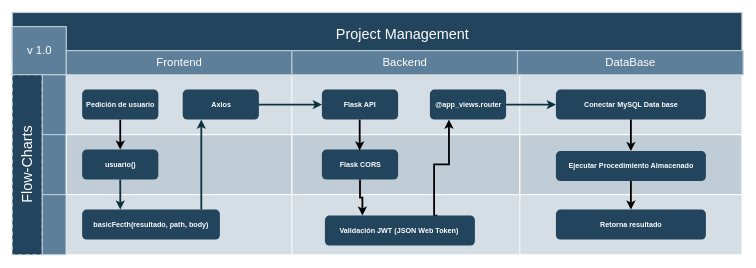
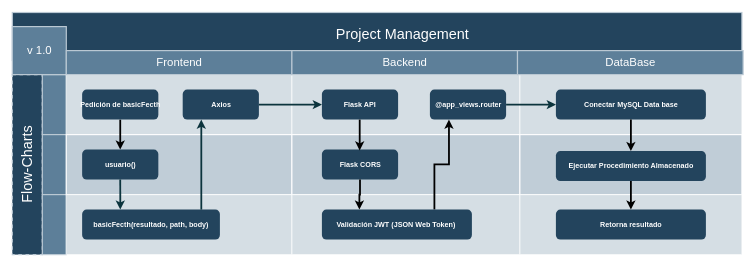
  <mxCell id="0" />
  <mxCell id="1" parent="0" />
  <mxCell id="2" value="Project Management" style="strokeColor=#BAC8D3;fillColor=#23445D;fontSize=24;strokeWidth=2;fontFamily=Helvetica;html=1;fontColor=#FFFFFF;fontStyle=0;spacingBottom=8;spacingRight=0;spacingLeft=83;" parent="1" vertex="1"><mxGeometry x="20" y="20" width="1216" height="80" as="geometry" /></mxCell>
  <mxCell id="3" value="Flow-Charts" style="strokeColor=#BAC8D3;fillColor=#23445D;fontSize=24;strokeWidth=2;horizontal=0;fontFamily=Helvetica;html=1;fontColor=#FFFFFF;fontStyle=0;dashed=1;" parent="1" vertex="1"><mxGeometry x="20" y="123.5" width="50" height="300" as="geometry" /></mxCell>
  <mxCell id="4" value="" style="strokeColor=#BAC8D3;fillColor=#5d7f99;fontSize=19;strokeWidth=2;horizontal=0;fontFamily=Helvetica;html=1;labelBackgroundColor=none;fontColor=#FFFFFF;" parent="1" vertex="1"><mxGeometry x="70" y="123.5" width="40" height="100" as="geometry" /></mxCell>
  <mxCell id="5" value="v 1.0" style="strokeColor=#BAC8D3;fillColor=#5d7f99;fontSize=19;strokeWidth=2;fontFamily=Helvetica;html=1;labelBackgroundColor=none;fontColor=#FFFFFF;" parent="1" vertex="1"><mxGeometry x="20" y="43.5" width="90" height="80" as="geometry" /></mxCell>
  <mxCell id="6" value="" style="strokeColor=#BAC8D3;fillColor=#5d7f99;fontSize=19;strokeWidth=2;horizontal=0;fontFamily=Helvetica;html=1;labelBackgroundColor=none;fontColor=#FFFFFF;" parent="1" vertex="1"><mxGeometry x="70" y="223.5" width="40" height="100" as="geometry" /></mxCell>
  <mxCell id="7" value="" style="strokeColor=#BAC8D3;fillColor=#5d7f99;fontSize=19;strokeWidth=2;horizontal=0;fontFamily=Helvetica;html=1;labelBackgroundColor=none;fontColor=#FFFFFF;" parent="1" vertex="1"><mxGeometry x="70" y="323.5" width="40" height="100" as="geometry" /></mxCell>
  <mxCell id="8" value="" style="strokeColor=#FFFFFF;fillColor=#BAC8D3;fontSize=18;strokeWidth=2;fontFamily=Helvetica;html=1;opacity=60;" parent="1" vertex="1"><mxGeometry x="110" y="123.5" width="376" height="100" as="geometry" /></mxCell>
  <mxCell id="9" value="" style="strokeColor=#FFFFFF;fillColor=#BAC8D3;fontSize=18;strokeWidth=2;fontFamily=Helvetica;html=1;opacity=90;" parent="1" vertex="1"><mxGeometry x="110" y="223.5" width="376" height="100" as="geometry" /></mxCell>
  <mxCell id="10" value="" style="strokeColor=#FFFFFF;fillColor=#BAC8D3;fontSize=18;strokeWidth=2;fontFamily=Helvetica;html=1;opacity=60;" parent="1" vertex="1"><mxGeometry x="110" y="323.5" width="376" height="100" as="geometry" /></mxCell>
  <mxCell id="11" value="" style="strokeColor=#FFFFFF;fillColor=#BAC8D3;fontSize=18;strokeWidth=2;fontFamily=Helvetica;html=1;opacity=60;" parent="1" vertex="1"><mxGeometry x="486" y="123.5" width="380" height="100" as="geometry" /></mxCell>
  <mxCell id="12" value="" style="strokeColor=#FFFFFF;fillColor=#BAC8D3;fontSize=18;strokeWidth=2;fontFamily=Helvetica;html=1;opacity=90;" parent="1" vertex="1"><mxGeometry x="486" y="223.5" width="380" height="100" as="geometry" /></mxCell>
  <mxCell id="13" value="" style="strokeColor=#FFFFFF;fillColor=#BAC8D3;fontSize=18;strokeWidth=2;fontFamily=Helvetica;html=1;opacity=60;" parent="1" vertex="1"><mxGeometry x="486" y="323.5" width="380" height="100" as="geometry" /></mxCell>
  <mxCell id="14" value="" style="strokeColor=#FFFFFF;fillColor=#BAC8D3;fontSize=18;strokeWidth=2;fontFamily=Helvetica;html=1;opacity=60;" parent="1" vertex="1"><mxGeometry x="866" y="123.5" width="370" height="100" as="geometry" /></mxCell>
  <mxCell id="15" value="" style="strokeColor=#FFFFFF;fillColor=#BAC8D3;fontSize=18;strokeWidth=2;fontFamily=Helvetica;html=1;opacity=90;" parent="1" vertex="1"><mxGeometry x="866" y="223.5" width="370" height="100" as="geometry" /></mxCell>
  <mxCell id="16" value="" style="strokeColor=#FFFFFF;fillColor=#BAC8D3;fontSize=18;strokeWidth=2;fontFamily=Helvetica;html=1;opacity=60;" parent="1" vertex="1"><mxGeometry x="866" y="323.5" width="370" height="100" as="geometry" /></mxCell>
  <mxCell id="17" style="edgeStyle=orthogonalEdgeStyle;rounded=0;orthogonalLoop=1;jettySize=auto;html=1;fontColor=#FFFFFF;strokeWidth=3;" edge="1" parent="1" source="18" target="20"><mxGeometry relative="1" as="geometry" /></mxCell>
- <mxCell id="18" value="Pedición de usuario" style="rounded=1;fillColor=#23445D;strokeColor=none;strokeWidth=2;fontFamily=Helvetica;html=1;gradientColor=none;fontStyle=1;fontColor=#FFFFFF;" parent="1" vertex="1"><mxGeometry x="136.395" y="148.5" width="127" height="50" as="geometry" /></mxCell>
+ <mxCell id="18" value="Pedición de basicFecth" style="rounded=1;fillColor=#23445D;strokeColor=none;strokeWidth=2;fontFamily=Helvetica;html=1;gradientColor=none;fontStyle=1;fontColor=#FFFFFF;" parent="1" vertex="1"><mxGeometry x="136.395" y="148.5" width="127" height="50" as="geometry" /></mxCell>
  <mxCell id="19" value="basicFecth(resultado, path, body)" style="rounded=1;fillColor=#23445D;strokeColor=none;strokeWidth=2;fontFamily=Helvetica;html=1;gradientColor=none;fontStyle=1;fontColor=#FFFFFF;" parent="1" vertex="1"><mxGeometry x="136.39" y="348.5" width="229.61" height="50" as="geometry" /></mxCell>
  <mxCell id="20" value="usuario()" style="rounded=1;fillColor=#23445D;strokeColor=none;strokeWidth=2;fontFamily=Helvetica;html=1;gradientColor=none;fontColor=#FFFFFF;fontStyle=1" parent="1" vertex="1"><mxGeometry x="136.394" y="248.5" width="127" height="50" as="geometry" /></mxCell>
  <mxCell id="21" value="Axios" style="rounded=1;fillColor=#23445D;strokeColor=none;strokeWidth=2;fontFamily=Helvetica;html=1;gradientColor=none;fontStyle=1;fontColor=#FFFFFF;" parent="1" vertex="1"><mxGeometry x="304.005" y="148.5" width="127" height="50" as="geometry" /></mxCell>
  <mxCell id="22" value="Flask CORS" style="rounded=1;fillColor=#23445D;strokeColor=none;strokeWidth=2;fontFamily=Helvetica;html=1;gradientColor=none;fontStyle=1;fontColor=#FFFFFF;" parent="1" vertex="1"><mxGeometry x="536.001" y="248.5" width="127" height="50" as="geometry" /></mxCell>
  <mxCell id="23" value="Flask API" style="rounded=1;fillColor=#23445D;strokeColor=none;strokeWidth=2;gradientColor=none;fontFamily=Helvetica;html=1;fontStyle=1;fontColor=#FFFFFF;" parent="1" vertex="1"><mxGeometry x="535.998" y="148.5" width="127" height="50" as="geometry" /></mxCell>
  <mxCell id="24" value="" style="edgeStyle=elbowEdgeStyle;elbow=horizontal;strokeWidth=3;strokeColor=#0C343D;fontFamily=Helvetica;html=1;exitX=0.5;exitY=1;exitDx=0;exitDy=0;" parent="1" source="20" target="19" edge="1"><mxGeometry x="6.449" y="1013.5" width="131.973" height="100" as="geometry"><mxPoint x="-127.551" y="123.5" as="sourcePoint" /><mxPoint x="4.422" y="23.5" as="targetPoint" /></mxGeometry></mxCell>
  <mxCell id="25" value="" style="edgeStyle=elbowEdgeStyle;elbow=horizontal;strokeWidth=3;strokeColor=#0C343D;fontFamily=Helvetica;html=1;" parent="1" source="19" target="21" edge="1"><mxGeometry x="6.449" y="1013.5" width="131.973" height="100" as="geometry"><mxPoint x="-127.551" y="123.5" as="sourcePoint" /><mxPoint x="4.422" y="23.5" as="targetPoint" /></mxGeometry></mxCell>
  <mxCell id="26" value="" style="edgeStyle=elbowEdgeStyle;elbow=horizontal;strokeWidth=3;strokeColor=#0C343D;fontFamily=Helvetica;html=1;" parent="1" source="21" target="23" edge="1"><mxGeometry x="6.449" y="1013.5" width="131.973" height="100" as="geometry"><mxPoint x="-127.551" y="123.5" as="sourcePoint" /><mxPoint x="4.422" y="23.5" as="targetPoint" /></mxGeometry></mxCell>
  <mxCell id="27" value="" style="group" parent="1" vertex="1" connectable="0"><mxGeometry x="110" y="83.5" width="376" height="40" as="geometry" /></mxCell>
  <mxCell id="28" value="Frontend" style="strokeColor=#BAC8D3;fillColor=#5d7f99;fontSize=19;strokeWidth=2;fontFamily=Helvetica;html=1;labelBackgroundColor=none;fontColor=#FFFFFF;" parent="27" vertex="1"><mxGeometry width="375.999" height="40" as="geometry" /></mxCell>
  <mxCell id="29" value="Backend" style="strokeColor=#BAC8D3;fillColor=#5d7f99;fontSize=19;strokeWidth=2;fontFamily=Helvetica;html=1;labelBackgroundColor=none;fontColor=#FFFFFF;" parent="27" vertex="1"><mxGeometry x="375.999" width="375.999" height="40" as="geometry" /></mxCell>
  <mxCell id="30" value="DataBase" style="strokeColor=#BAC8D3;fillColor=#5d7f99;fontSize=19;strokeWidth=2;fontFamily=Helvetica;html=1;labelBackgroundColor=none;fontColor=#FFFFFF;" parent="27" vertex="1"><mxGeometry x="751.999" width="376" height="40" as="geometry" /></mxCell>
  <mxCell id="31" style="edgeStyle=orthogonalEdgeStyle;rounded=0;orthogonalLoop=1;jettySize=auto;html=1;entryX=0.25;entryY=1;entryDx=0;entryDy=0;fontColor=#FFFFFF;strokeWidth=3;exitX=0.75;exitY=0;exitDx=0;exitDy=0;" edge="1" parent="1" source="32" target="34"><mxGeometry relative="1" as="geometry"><mxPoint x="745" y="353" as="sourcePoint" /><Array as="points"><mxPoint x="723" y="273" /><mxPoint x="748" y="273" /></Array></mxGeometry></mxCell>
- <mxCell id="32" value="Validación JWT (JSON Web Token)&amp;nbsp;" style="rounded=1;fillColor=#23445D;strokeColor=none;strokeWidth=2;fontFamily=Helvetica;html=1;gradientColor=none;fontStyle=1;fontColor=#FFFFFF;" vertex="1" parent="1"><mxGeometry x="541" y="358.5" width="250" height="50" as="geometry" /></mxCell>
+ <mxCell id="32" value="Validación JWT (JSON Web Token)&amp;nbsp;" style="rounded=1;fillColor=#23445D;strokeColor=none;strokeWidth=2;fontFamily=Helvetica;html=1;gradientColor=none;fontStyle=1;fontColor=#FFFFFF;" vertex="1" parent="1"><mxGeometry x="536" y="348.5" width="250" height="50" as="geometry" /></mxCell>
  <mxCell id="33" style="edgeStyle=orthogonalEdgeStyle;rounded=0;orthogonalLoop=1;jettySize=auto;html=1;fontColor=#FFFFFF;strokeWidth=3;entryX=0.25;entryY=0;entryDx=0;entryDy=0;exitX=0.5;exitY=1;exitDx=0;exitDy=0;" edge="1" parent="1" source="22" target="32"><mxGeometry relative="1" as="geometry"><mxPoint x="596" y="293" as="sourcePoint" /><mxPoint x="609.498" y="258.5" as="targetPoint" /></mxGeometry></mxCell>
  <mxCell id="34" value="@app_views.router" style="rounded=1;fillColor=#23445D;strokeColor=none;strokeWidth=2;fontFamily=Helvetica;html=1;gradientColor=none;fontStyle=1;fontColor=#FFFFFF;" vertex="1" parent="1"><mxGeometry x="716.001" y="148.5" width="127" height="50" as="geometry" /></mxCell>
  <mxCell id="35" value="Conectar MySQL Data base" style="rounded=1;fillColor=#23445D;strokeColor=none;strokeWidth=2;fontFamily=Helvetica;html=1;gradientColor=none;fontStyle=1;fontColor=#FFFFFF;" vertex="1" parent="1"><mxGeometry x="926" y="148.5" width="250" height="50" as="geometry" /></mxCell>
  <mxCell id="36" value="" style="edgeStyle=elbowEdgeStyle;elbow=horizontal;strokeWidth=3;strokeColor=#0C343D;fontFamily=Helvetica;html=1;exitX=1;exitY=0.5;exitDx=0;exitDy=0;" edge="1" parent="1" source="34" target="35"><mxGeometry x="16.449" y="1023.5" width="131.973" height="100" as="geometry"><mxPoint x="461.005" y="183.5" as="sourcePoint" /><mxPoint x="545.998" y="183.5" as="targetPoint" /></mxGeometry></mxCell>
  <mxCell id="37" value="Ejecutar Procedimiento Almacenado" style="rounded=1;fillColor=#23445D;strokeColor=none;strokeWidth=2;fontFamily=Helvetica;html=1;gradientColor=none;fontStyle=1;fontColor=#FFFFFF;" vertex="1" parent="1"><mxGeometry x="926" y="251" width="250" height="50" as="geometry" /></mxCell>
  <mxCell id="38" style="edgeStyle=orthogonalEdgeStyle;rounded=0;orthogonalLoop=1;jettySize=auto;html=1;fontColor=#FFFFFF;strokeWidth=3;entryX=0.5;entryY=0;entryDx=0;entryDy=0;exitX=0.5;exitY=1;exitDx=0;exitDy=0;" edge="1" parent="1" source="35" target="37"><mxGeometry relative="1" as="geometry"><mxPoint x="609.498" y="208.5" as="sourcePoint" /><mxPoint x="609.498" y="258.5" as="targetPoint" /></mxGeometry></mxCell>
  <mxCell id="39" value="Retorna resultado" style="rounded=1;fillColor=#23445D;strokeColor=none;strokeWidth=2;fontFamily=Helvetica;html=1;gradientColor=none;fontStyle=1;fontColor=#FFFFFF;" vertex="1" parent="1"><mxGeometry x="926" y="348.5" width="250" height="50" as="geometry" /></mxCell>
  <mxCell id="40" style="edgeStyle=orthogonalEdgeStyle;rounded=0;orthogonalLoop=1;jettySize=auto;html=1;fontColor=#FFFFFF;strokeWidth=3;" edge="1" parent="1" source="23"><mxGeometry relative="1" as="geometry"><mxPoint x="609.501" y="308.5" as="sourcePoint" /><mxPoint x="599" y="250" as="targetPoint" /></mxGeometry></mxCell>
  <mxCell id="41" style="edgeStyle=orthogonalEdgeStyle;rounded=0;orthogonalLoop=1;jettySize=auto;html=1;fontColor=#FFFFFF;strokeWidth=3;exitX=0.5;exitY=1;exitDx=0;exitDy=0;" edge="1" parent="1" source="37" target="39"><mxGeometry relative="1" as="geometry"><mxPoint x="609.471" y="208.5" as="sourcePoint" /><mxPoint x="609" y="260" as="targetPoint" /></mxGeometry></mxCell>
